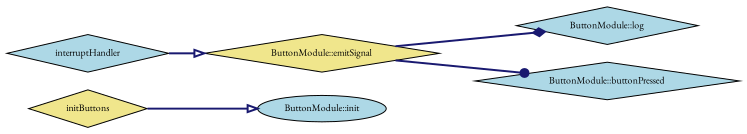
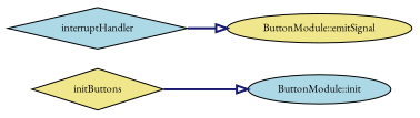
  digraph {
    fontname="EB Garamond"
    rankdir=LR
    node [color=black fillcolor=lightblue fontname="EB Garamond" fontsize=10 shape=diamond style=filled]
    edge [arrowhead=onormal color=midnightblue fontname="EB Garamond" fontsize=10 labelfontname=Helvetica labelfontsize=10 style=bold]
    n1 [fillcolor=khaki fontcolor=black height=0.2 label=initButtons width=0.4]
    n2 [height=0.2 label="ButtonModule::init" shape=ellipse width=0.4]
    n3 [height=0.2 label=interruptHandler width=0.4]
-   n4 [fillcolor=khaki height=0.2 label="ButtonModule::emitSignal" width=0.4]
-   n5 [height=0.2 label="ButtonModule::log" width=0.4]
-   n6 [height=0.2 label="ButtonModule::buttonPressed" width=0.4]
+   n4 [fillcolor=khaki height=0.2 label="ButtonModule::emitSignal" shape=ellipse width=0.4]
    n1 -> n2
    n3 -> n4
-   n4 -> n5 [arrowhead=diamond]
-   n4 -> n6 [arrowhead=dot]
  }
